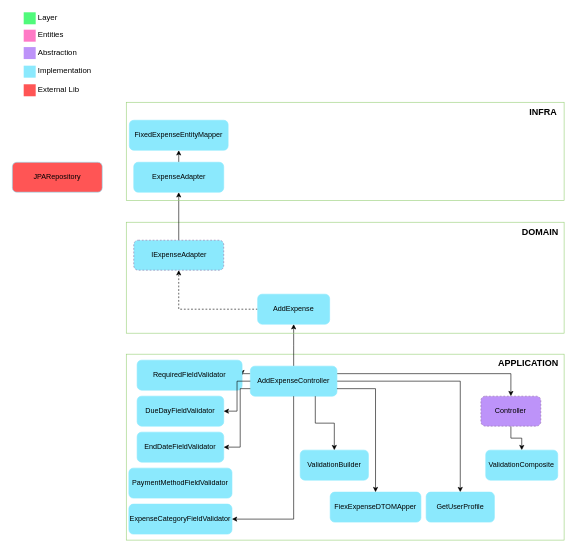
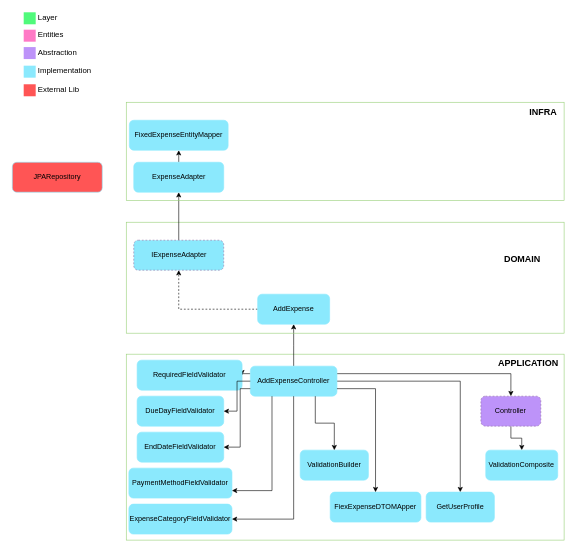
  <mxCell id="0" />
  <mxCell id="1" parent="0" />
  <mxCell id="2" value="" style="rounded=0;whiteSpace=wrap;html=1;strokeColor=#97D077;fillColor=none;" parent="1" vertex="1"><mxGeometry x="210" y="590" width="730" height="310" as="geometry" /></mxCell>
  <mxCell id="3" value="" style="edgeStyle=orthogonalEdgeStyle;rounded=0;orthogonalLoop=1;jettySize=auto;html=1;" parent="1" source="7" target="12" edge="1"><mxGeometry relative="1" as="geometry" /></mxCell>
  <mxCell id="4" value="" style="edgeStyle=orthogonalEdgeStyle;rounded=0;orthogonalLoop=1;jettySize=auto;html=1;entryX=1;entryY=0.5;entryDx=0;entryDy=0;exitX=0;exitY=0.25;exitDx=0;exitDy=0;" parent="1" source="7" target="32" edge="1"><mxGeometry relative="1" as="geometry" /></mxCell>
  <mxCell id="5" value="" style="edgeStyle=orthogonalEdgeStyle;rounded=0;orthogonalLoop=1;jettySize=auto;html=1;entryX=0.5;entryY=0;entryDx=0;entryDy=0;dashed=0;exitX=1;exitY=0.25;exitDx=0;exitDy=0;" parent="1" source="7" target="44" edge="1"><mxGeometry relative="1" as="geometry"><mxPoint x="653.45" y="635" as="targetPoint" /></mxGeometry></mxCell>
  <mxCell id="6" value="" style="edgeStyle=orthogonalEdgeStyle;rounded=0;orthogonalLoop=1;jettySize=auto;html=1;entryX=0.5;entryY=0;entryDx=0;entryDy=0;" parent="1" source="7" target="46" edge="1"><mxGeometry relative="1" as="geometry"><mxPoint x="641.26" y="635" as="targetPoint" /></mxGeometry></mxCell>
  <mxCell id="7" value="AddExpenseController" style="rounded=1;whiteSpace=wrap;html=1;strokeColor=#8BE9FD;fillColor=#8BE9FD;" parent="1" vertex="1"><mxGeometry x="416.88" y="610" width="144.38" height="50" as="geometry" /></mxCell>
  <mxCell id="8" value="&lt;span style=&quot;font-size: 15px;&quot;&gt;&lt;b&gt;APPLICATION&lt;br&gt;&lt;/b&gt;&lt;/span&gt;" style="text;html=1;align=center;verticalAlign=middle;resizable=0;points=[];autosize=1;strokeColor=none;fillColor=none;" parent="1" vertex="1"><mxGeometry x="820" y="590" width="120" height="30" as="geometry" /></mxCell>
  <mxCell id="9" value="" style="rounded=0;whiteSpace=wrap;html=1;strokeColor=#97D077;fillColor=none;" parent="1" vertex="1"><mxGeometry x="210" y="370" width="730" height="185" as="geometry" /></mxCell>
- <mxCell id="10" value="&lt;span style=&quot;font-size: 15px;&quot;&gt;&lt;b&gt;DOMAIN&lt;/b&gt;&lt;/span&gt;" style="text;html=1;align=center;verticalAlign=middle;resizable=0;points=[];autosize=1;strokeColor=none;fillColor=none;" parent="1" vertex="1"><mxGeometry x="860" y="370" width="80" height="30" as="geometry" /></mxCell>
+ <mxCell id="10" value="&lt;span style=&quot;font-size: 15px;&quot;&gt;&lt;b&gt;DOMAIN&lt;/b&gt;&lt;/span&gt;" style="text;html=1;align=center;verticalAlign=middle;resizable=0;points=[];autosize=1;strokeColor=none;fillColor=none;" parent="1" vertex="1"><mxGeometry x="830" y="415" width="80" height="30" as="geometry" /></mxCell>
  <mxCell id="11" value="" style="edgeStyle=orthogonalEdgeStyle;rounded=0;orthogonalLoop=1;jettySize=auto;html=1;entryX=0.5;entryY=1;entryDx=0;entryDy=0;dashed=1;" parent="1" source="12" target="24" edge="1"><mxGeometry relative="1" as="geometry"><mxPoint x="336.88" y="515" as="targetPoint" /></mxGeometry></mxCell>
  <mxCell id="12" value="AddExpense" style="rounded=1;whiteSpace=wrap;html=1;strokeColor=#8BE9FD;fillColor=#8BE9FD;" parent="1" vertex="1"><mxGeometry x="429.07" y="490" width="120" height="50" as="geometry" /></mxCell>
  <mxCell id="13" value="" style="rounded=0;whiteSpace=wrap;html=1;strokeColor=none;strokeWidth=3;fillColor=#FF79C6;fontSize=13;fontColor=#F8F8F2;align=right;" parent="1" vertex="1"><mxGeometry x="39" y="49" width="20" height="20" as="geometry" /></mxCell>
  <mxCell id="14" value="&lt;font color=&quot;#000000&quot;&gt;Entities&lt;/font&gt;" style="text;html=1;resizable=0;points=[];autosize=1;align=left;verticalAlign=middle;spacingTop=-4;fontSize=13;fontColor=#F8F8F2;" parent="1" vertex="1"><mxGeometry x="61" y="49" width="70" height="20" as="geometry" /></mxCell>
  <mxCell id="15" value="" style="rounded=0;whiteSpace=wrap;html=1;strokeColor=none;strokeWidth=3;fillColor=#BD93F9;fontSize=13;fontColor=#F8F8F2;align=right;" parent="1" vertex="1"><mxGeometry x="39" y="78" width="20" height="20" as="geometry" /></mxCell>
  <mxCell id="16" value="&lt;font color=&quot;#000000&quot;&gt;Abstraction&lt;/font&gt;" style="text;html=1;resizable=0;points=[];autosize=1;align=left;verticalAlign=middle;spacingTop=-4;fontSize=13;fontColor=#F8F8F2;" parent="1" vertex="1"><mxGeometry x="61" y="78" width="90" height="20" as="geometry" /></mxCell>
  <mxCell id="17" value="" style="rounded=0;whiteSpace=wrap;html=1;strokeColor=none;strokeWidth=3;fillColor=#8BE9FD;fontSize=13;fontColor=#F8F8F2;align=right;" parent="1" vertex="1"><mxGeometry x="39" y="109" width="20" height="20" as="geometry" /></mxCell>
  <mxCell id="18" value="&lt;font color=&quot;#000000&quot;&gt;Implementation&lt;/font&gt;" style="text;html=1;resizable=0;points=[];autosize=1;align=left;verticalAlign=middle;spacingTop=-4;fontSize=13;fontColor=#F8F8F2;" parent="1" vertex="1"><mxGeometry x="61" y="109" width="110" height="20" as="geometry" /></mxCell>
  <mxCell id="19" value="" style="rounded=0;whiteSpace=wrap;html=1;strokeColor=none;strokeWidth=3;fillColor=#50FA7B;fontSize=13;fontColor=#F8F8F2;align=right;" parent="1" vertex="1"><mxGeometry x="39" y="20" width="20" height="20" as="geometry" /></mxCell>
  <mxCell id="20" value="&lt;font color=&quot;#000000&quot;&gt;Layer&lt;/font&gt;" style="text;html=1;resizable=0;points=[];autosize=1;align=left;verticalAlign=middle;spacingTop=-4;fontSize=13;fontColor=#F8F8F2;strokeColor=none;" parent="1" vertex="1"><mxGeometry x="61" y="20" width="60" height="20" as="geometry" /></mxCell>
  <mxCell id="21" value="" style="rounded=0;whiteSpace=wrap;html=1;strokeColor=none;strokeWidth=3;fillColor=#FF5555;fontSize=13;fontColor=#F8F8F2;align=right;" parent="1" vertex="1"><mxGeometry x="39" y="140" width="20" height="20" as="geometry" /></mxCell>
  <mxCell id="22" value="&lt;font color=&quot;#000000&quot;&gt;External Lib&lt;/font&gt;" style="text;html=1;resizable=0;points=[];autosize=1;align=left;verticalAlign=middle;spacingTop=-4;fontSize=13;fontColor=#F8F8F2;" parent="1" vertex="1"><mxGeometry x="61" y="140" width="90" height="20" as="geometry" /></mxCell>
  <mxCell id="23" value="" style="edgeStyle=orthogonalEdgeStyle;rounded=0;orthogonalLoop=1;jettySize=auto;html=1;" parent="1" source="24" target="27" edge="1"><mxGeometry relative="1" as="geometry" /></mxCell>
  <mxCell id="24" value="IExpenseAdapter" style="rounded=1;whiteSpace=wrap;html=1;strokeColor=#9673a6;fillColor=#8be9fd;dashed=1;" parent="1" vertex="1"><mxGeometry x="222.5" y="400" width="150" height="50" as="geometry" /></mxCell>
  <mxCell id="25" value="" style="rounded=0;whiteSpace=wrap;html=1;strokeColor=#97D077;fillColor=none;" parent="1" vertex="1"><mxGeometry x="210" y="170" width="730" height="164" as="geometry" /></mxCell>
  <mxCell id="26" value="" style="edgeStyle=orthogonalEdgeStyle;rounded=0;orthogonalLoop=1;jettySize=auto;html=1;" edge="1" parent="1" source="27" target="49"><mxGeometry relative="1" as="geometry" /></mxCell>
  <mxCell id="27" value="ExpenseAdapter" style="rounded=1;whiteSpace=wrap;html=1;strokeColor=#8BE9FD;fillColor=#8BE9FD;" parent="1" vertex="1"><mxGeometry x="222.5" y="270" width="150" height="50" as="geometry" /></mxCell>
  <mxCell id="28" value="&lt;b style=&quot;border-color: var(--border-color);&quot;&gt;&lt;font style=&quot;border-color: var(--border-color); font-size: 15px;&quot;&gt;INFRA&lt;br&gt;&lt;/font&gt;&lt;/b&gt;" style="text;html=1;align=center;verticalAlign=middle;resizable=0;points=[];autosize=1;strokeColor=none;fillColor=none;" parent="1" vertex="1"><mxGeometry x="870" y="170" width="70" height="30" as="geometry" /></mxCell>
  <mxCell id="29" value="" style="edgeStyle=orthogonalEdgeStyle;rounded=0;orthogonalLoop=1;jettySize=auto;html=1;" parent="1" edge="1"><mxGeometry relative="1" as="geometry"><mxPoint x="476.9" y="730" as="sourcePoint" /></mxGeometry></mxCell>
  <mxCell id="30" value="JPARepository" style="rounded=1;whiteSpace=wrap;html=1;strokeColor=#8BE9FD;fillColor=#FF5555;" parent="1" vertex="1"><mxGeometry x="20" y="270" width="150" height="50" as="geometry" /></mxCell>
  <mxCell id="31" value="" style="edgeStyle=orthogonalEdgeStyle;rounded=0;orthogonalLoop=1;jettySize=auto;html=1;" parent="1" edge="1"><mxGeometry relative="1" as="geometry"><mxPoint x="611.88" y="270" as="sourcePoint" /></mxGeometry></mxCell>
  <mxCell id="32" value="RequiredFieldValidator" style="rounded=1;whiteSpace=wrap;html=1;strokeColor=#8BE9FD;fillColor=#8BE9FD;" parent="1" vertex="1"><mxGeometry x="228.12" y="600" width="175" height="50" as="geometry" /></mxCell>
  <mxCell id="33" value="ExpenseCategoryFieldValidator" style="rounded=1;whiteSpace=wrap;html=1;strokeColor=#8BE9FD;fillColor=#8BE9FD;" parent="1" vertex="1"><mxGeometry x="214.37" y="840" width="171.88" height="50" as="geometry" /></mxCell>
  <mxCell id="34" value="DueDayFieldValidator" style="rounded=1;whiteSpace=wrap;html=1;strokeColor=#8BE9FD;fillColor=#8BE9FD;" parent="1" vertex="1"><mxGeometry x="228.12" y="660" width="144.38" height="50" as="geometry" /></mxCell>
  <mxCell id="35" value="EndDateFieldValidator" style="rounded=1;whiteSpace=wrap;html=1;strokeColor=#8BE9FD;fillColor=#8BE9FD;" parent="1" vertex="1"><mxGeometry x="228.12" y="720" width="144.38" height="50" as="geometry" /></mxCell>
  <mxCell id="36" value="PaymentMethodFieldValidator" style="rounded=1;whiteSpace=wrap;html=1;strokeColor=#8BE9FD;fillColor=#8BE9FD;" parent="1" vertex="1"><mxGeometry x="214.37" y="780" width="171.88" height="50" as="geometry" /></mxCell>
  <mxCell id="37" value="" style="edgeStyle=orthogonalEdgeStyle;rounded=0;orthogonalLoop=1;jettySize=auto;html=1;entryX=1;entryY=0.5;entryDx=0;entryDy=0;exitX=0.5;exitY=1;exitDx=0;exitDy=0;" parent="1" source="7" target="33" edge="1"><mxGeometry relative="1" as="geometry"><mxPoint x="490" y="810" as="sourcePoint" /><mxPoint x="383" y="635" as="targetPoint" /></mxGeometry></mxCell>
+ <mxCell id="38" value="" style="edgeStyle=orthogonalEdgeStyle;rounded=0;orthogonalLoop=1;jettySize=auto;html=1;entryX=1;entryY=0.75;entryDx=0;entryDy=0;exitX=0.25;exitY=1;exitDx=0;exitDy=0;" parent="1" source="7" target="36" edge="1"><mxGeometry relative="1" as="geometry"><mxPoint x="451" y="670" as="sourcePoint" /><mxPoint x="396" y="875" as="targetPoint" /></mxGeometry></mxCell>
  <mxCell id="39" value="" style="edgeStyle=orthogonalEdgeStyle;rounded=0;orthogonalLoop=1;jettySize=auto;html=1;entryX=1;entryY=0.5;entryDx=0;entryDy=0;exitX=0;exitY=0.5;exitDx=0;exitDy=0;" parent="1" source="7" target="34" edge="1"><mxGeometry relative="1" as="geometry"><mxPoint x="415" y="658" as="sourcePoint" /><mxPoint x="383" y="755" as="targetPoint" /></mxGeometry></mxCell>
  <mxCell id="40" value="" style="edgeStyle=orthogonalEdgeStyle;rounded=0;orthogonalLoop=1;jettySize=auto;html=1;entryX=1;entryY=0.5;entryDx=0;entryDy=0;exitX=0;exitY=0.75;exitDx=0;exitDy=0;" parent="1" source="7" target="35" edge="1"><mxGeometry relative="1" as="geometry"><mxPoint x="430" y="645" as="sourcePoint" /><mxPoint x="383" y="695" as="targetPoint" /><Array as="points"><mxPoint x="400" y="648" /><mxPoint x="400" y="745" /></Array></mxGeometry></mxCell>
  <mxCell id="41" value="ValidationBuilder" style="rounded=1;whiteSpace=wrap;html=1;strokeColor=#8BE9FD;fillColor=#8BE9FD;" parent="1" vertex="1"><mxGeometry x="500" y="750" width="113.75" height="50" as="geometry" /></mxCell>
  <mxCell id="42" value="" style="edgeStyle=orthogonalEdgeStyle;rounded=0;orthogonalLoop=1;jettySize=auto;html=1;entryX=0.5;entryY=0;entryDx=0;entryDy=0;exitX=0.75;exitY=1;exitDx=0;exitDy=0;" parent="1" source="7" target="41" edge="1"><mxGeometry relative="1" as="geometry"><mxPoint x="603" y="682" as="sourcePoint" /><mxPoint x="500" y="840" as="targetPoint" /></mxGeometry></mxCell>
  <mxCell id="43" value="" style="edgeStyle=orthogonalEdgeStyle;rounded=0;orthogonalLoop=1;jettySize=auto;html=1;" parent="1" source="44" target="45" edge="1"><mxGeometry relative="1" as="geometry" /></mxCell>
  <mxCell id="44" value="Controller" style="rounded=1;whiteSpace=wrap;html=1;strokeColor=#9673a6;fillColor=#BD93F9;dashed=1;" parent="1" vertex="1"><mxGeometry x="801.25" y="660" width="100" height="50" as="geometry" /></mxCell>
  <mxCell id="45" value="ValidationComposite" style="rounded=1;whiteSpace=wrap;html=1;strokeColor=#8BE9FD;fillColor=#8BE9FD;" parent="1" vertex="1"><mxGeometry x="809.38" y="750" width="120" height="50" as="geometry" /></mxCell>
  <mxCell id="46" value="GetUserProfile" style="rounded=1;whiteSpace=wrap;html=1;strokeColor=#8BE9FD;fillColor=#8BE9FD;" parent="1" vertex="1"><mxGeometry x="710" y="820" width="113.75" height="50" as="geometry" /></mxCell>
  <mxCell id="47" value="FiexExpenseDTOMApper" style="rounded=1;whiteSpace=wrap;html=1;strokeColor=#8BE9FD;fillColor=#8BE9FD;" parent="1" vertex="1"><mxGeometry x="550" y="820" width="151.26" height="50" as="geometry" /></mxCell>
  <mxCell id="48" value="" style="edgeStyle=orthogonalEdgeStyle;rounded=0;orthogonalLoop=1;jettySize=auto;html=1;entryX=0.5;entryY=0;entryDx=0;entryDy=0;exitX=1;exitY=0.75;exitDx=0;exitDy=0;" parent="1" source="7" target="47" edge="1"><mxGeometry relative="1" as="geometry"><mxPoint x="571" y="645" as="sourcePoint" /><mxPoint x="727" y="760" as="targetPoint" /></mxGeometry></mxCell>
  <mxCell id="49" value="FixedExpenseEntityMapper" style="rounded=1;whiteSpace=wrap;html=1;strokeColor=#8BE9FD;fillColor=#8BE9FD;" vertex="1" parent="1"><mxGeometry x="215.16" y="200" width="164.69" height="50" as="geometry" /></mxCell>
